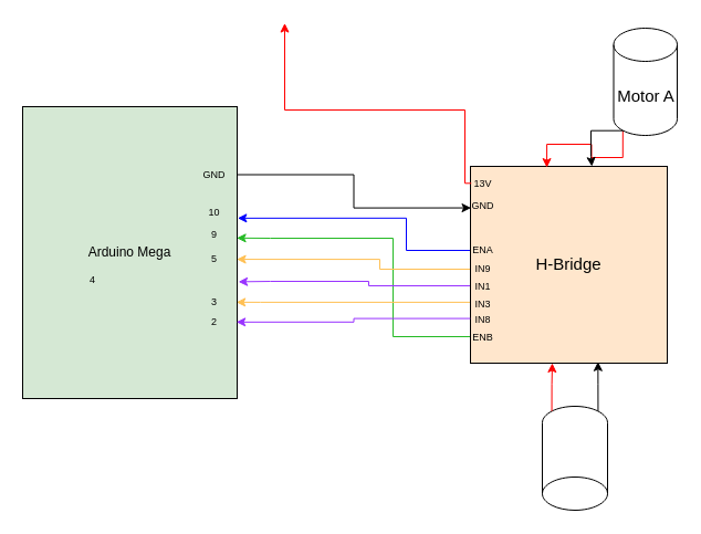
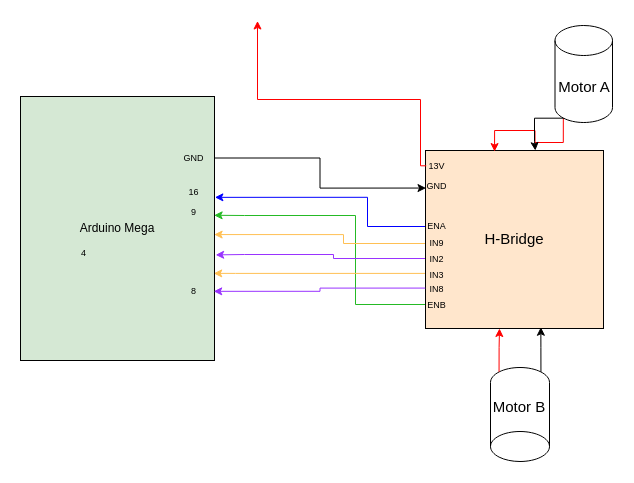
  <mxCell id="0" />
  <mxCell id="1" parent="0" />
  <mxCell id="2" style="edgeStyle=orthogonalEdgeStyle;rounded=0;orthogonalLoop=1;jettySize=auto;html=1;strokeColor=#25BA25;fillColor=#FF0000;entryX=0.998;entryY=0.45;entryDx=0;entryDy=0;entryPerimeter=0;" edge="1" parent="1" source="7" target="17"><mxGeometry relative="1" as="geometry"><mxPoint x="243" y="200" as="targetPoint" /><Array as="points"><mxPoint x="355" y="304" /><mxPoint x="355" y="215" /><mxPoint x="244" y="215" /></Array></mxGeometry></mxCell>
  <mxCell id="3" style="edgeStyle=orthogonalEdgeStyle;rounded=0;orthogonalLoop=1;jettySize=auto;html=1;strokeColor=#FFC054;fillColor=#FF0000;entryX=0.998;entryY=0.523;entryDx=0;entryDy=0;entryPerimeter=0;" edge="1" parent="1" source="7" target="17"><mxGeometry relative="1" as="geometry"><mxPoint x="236" y="223" as="targetPoint" /><Array as="points"><mxPoint x="343" y="243" /><mxPoint x="343" y="234" /></Array></mxGeometry></mxCell>
  <mxCell id="4" style="edgeStyle=orthogonalEdgeStyle;rounded=0;orthogonalLoop=1;jettySize=auto;html=1;strokeColor=#9933FF;fillColor=#FF0000;entryX=1.006;entryY=0.6;entryDx=0;entryDy=0;entryPerimeter=0;" edge="1" parent="1" source="7" target="17"><mxGeometry relative="1" as="geometry"><mxPoint x="219" y="239" as="targetPoint" /><Array as="points"><mxPoint x="333" y="258" /><mxPoint x="333" y="254" /><mxPoint x="244" y="254" /></Array></mxGeometry></mxCell>
  <mxCell id="5" style="edgeStyle=orthogonalEdgeStyle;rounded=0;orthogonalLoop=1;jettySize=auto;html=1;strokeColor=#FFC054;fillColor=#FF0000;entryX=0.996;entryY=0.67;entryDx=0;entryDy=0;entryPerimeter=0;" edge="1" parent="1" source="7" target="17"><mxGeometry relative="1" as="geometry"><mxPoint x="235" y="267" as="targetPoint" /><Array as="points"><mxPoint x="235" y="272" /></Array></mxGeometry></mxCell>
  <mxCell id="6" style="edgeStyle=orthogonalEdgeStyle;rounded=0;orthogonalLoop=1;jettySize=auto;html=1;entryX=1.002;entryY=0.382;entryDx=0;entryDy=0;entryPerimeter=0;strokeColor=#0000FF;fillColor=#FF0000;exitX=0.003;exitY=0.218;exitDx=0;exitDy=0;exitPerimeter=0;" edge="1" parent="1" source="7" target="17"><mxGeometry relative="1" as="geometry"><Array as="points"><mxPoint x="426" y="226" /><mxPoint x="367" y="226" /><mxPoint x="367" y="197" /></Array></mxGeometry></mxCell>
  <mxCell id="7" value="&lt;font style=&quot;font-size: 15px&quot;&gt;H-Bridge&lt;/font&gt;" style="whiteSpace=wrap;html=1;aspect=fixed;fontSize=17;fillColor=#ffe6cc;" vertex="1" parent="1"><mxGeometry x="425" y="150" width="178" height="178" as="geometry" /></mxCell>
  <mxCell id="8" style="edgeStyle=orthogonalEdgeStyle;rounded=0;orthogonalLoop=1;jettySize=auto;html=1;exitX=0.145;exitY=1;exitDx=0;exitDy=-4.35;exitPerimeter=0;entryX=0.388;entryY=0.006;entryDx=0;entryDy=0;fontSize=15;strokeColor=#FF0000;fillColor=#FF0000;entryPerimeter=0;" edge="1" parent="1" source="10" target="7"><mxGeometry relative="1" as="geometry" /></mxCell>
  <mxCell id="9" style="edgeStyle=orthogonalEdgeStyle;rounded=0;orthogonalLoop=1;jettySize=auto;html=1;exitX=0.855;exitY=1;exitDx=0;exitDy=-4.35;exitPerimeter=0;fontSize=15;strokeColor=#000000;fillColor=#000000;entryX=0.617;entryY=0;entryDx=0;entryDy=0;entryPerimeter=0;" edge="1" parent="1" source="10" target="7"><mxGeometry relative="1" as="geometry"><Array as="points"><mxPoint x="534" y="118" /><mxPoint x="534" y="141" /><mxPoint x="535" y="141" /></Array></mxGeometry></mxCell>
  <mxCell id="10" value="Motor A" style="shape=cylinder3;whiteSpace=wrap;html=1;boundedLbl=1;backgroundOutline=1;size=15;fontSize=15;" vertex="1" parent="1"><mxGeometry x="554.5" y="25" width="57.5" height="97" as="geometry" /></mxCell>
  <mxCell id="11" value="" style="group" vertex="1" connectable="0" parent="1"><mxGeometry x="490" y="367" width="60" height="94" as="geometry" /></mxCell>
  <mxCell id="12" value="" style="shape=cylinder3;whiteSpace=wrap;html=1;boundedLbl=1;backgroundOutline=1;size=15;fontSize=15;rotation=-180;" vertex="1" parent="11"><mxGeometry width="59.0" height="94.0" as="geometry" /></mxCell>
+ <mxCell id="13" value="Motor B" style="text;html=1;strokeColor=none;fillColor=none;align=center;verticalAlign=middle;whiteSpace=wrap;rounded=0;fontSize=15;" vertex="1" parent="11"><mxGeometry x="-1.0" y="28.271" width="60" height="21.203" as="geometry" /></mxCell>
  <mxCell id="14" style="edgeStyle=orthogonalEdgeStyle;rounded=0;orthogonalLoop=1;jettySize=auto;html=1;exitX=0.855;exitY=1;exitDx=0;exitDy=-4.35;exitPerimeter=0;fontSize=15;strokeColor=#FF0000;fillColor=#FF0000;" edge="1" parent="1" source="12"><mxGeometry relative="1" as="geometry"><mxPoint x="499" y="328" as="targetPoint" /></mxGeometry></mxCell>
  <mxCell id="15" style="edgeStyle=orthogonalEdgeStyle;rounded=0;orthogonalLoop=1;jettySize=auto;html=1;fontSize=15;strokeColor=#000000;fillColor=#000000;exitX=0.145;exitY=1;exitDx=0;exitDy=-4.35;exitPerimeter=0;entryX=0.648;entryY=0.993;entryDx=0;entryDy=0;entryPerimeter=0;" edge="1" parent="1" source="12" target="7"><mxGeometry relative="1" as="geometry"><mxPoint x="540" y="329" as="targetPoint" /></mxGeometry></mxCell>
  <mxCell id="16" style="edgeStyle=orthogonalEdgeStyle;rounded=0;orthogonalLoop=1;jettySize=auto;html=1;entryX=0.003;entryY=0.211;entryDx=0;entryDy=0;entryPerimeter=0;fontSize=9;strokeColor=#000000;fillColor=#FF0000;exitX=0.998;exitY=0.233;exitDx=0;exitDy=0;exitPerimeter=0;" edge="1" parent="1" source="17" target="7"><mxGeometry relative="1" as="geometry" /></mxCell>
  <mxCell id="17" value="Arduino Mega" style="rounded=0;whiteSpace=wrap;html=1;fillColor=#d5e8d4;" vertex="1" parent="1"><mxGeometry x="20" y="96" width="194" height="264" as="geometry" /></mxCell>
  <mxCell id="18" value="&lt;font style=&quot;font-size: 9px&quot;&gt;ENA&lt;/font&gt;" style="text;html=1;strokeColor=none;fillColor=none;align=center;verticalAlign=middle;whiteSpace=wrap;rounded=0;" vertex="1" parent="1"><mxGeometry x="420" y="218" width="33" height="14" as="geometry" /></mxCell>
  <mxCell id="19" style="edgeStyle=orthogonalEdgeStyle;rounded=0;orthogonalLoop=1;jettySize=auto;html=1;entryX=0.996;entryY=0.738;entryDx=0;entryDy=0;entryPerimeter=0;fontSize=9;strokeColor=#9933FF;fillColor=#FF0000;exitX=-0.001;exitY=0.773;exitDx=0;exitDy=0;exitPerimeter=0;" edge="1" parent="1" source="7" target="17"><mxGeometry relative="1" as="geometry" /></mxCell>
  <mxCell id="20" style="edgeStyle=orthogonalEdgeStyle;rounded=0;orthogonalLoop=1;jettySize=auto;html=1;fontSize=9;strokeColor=#FF0000;fillColor=#FF0000;exitX=0.004;exitY=0.086;exitDx=0;exitDy=0;exitPerimeter=0;" edge="1" parent="1" source="7"><mxGeometry relative="1" as="geometry"><mxPoint x="257" y="20.5" as="targetPoint" /><Array as="points"><mxPoint x="420" y="165" /><mxPoint x="420" y="99" /><mxPoint x="257" y="99" /></Array></mxGeometry></mxCell>
  <mxCell id="21" value="&lt;font style=&quot;font-size: 9px&quot;&gt;IN9&lt;/font&gt;" style="text;html=1;strokeColor=none;fillColor=none;align=center;verticalAlign=middle;whiteSpace=wrap;rounded=0;" vertex="1" parent="1"><mxGeometry x="420" y="235" width="33" height="14" as="geometry" /></mxCell>
- <mxCell id="22" value="&lt;font style=&quot;font-size: 9px&quot;&gt;IN1&lt;/font&gt;" style="text;html=1;strokeColor=none;fillColor=none;align=center;verticalAlign=middle;whiteSpace=wrap;rounded=0;" vertex="1" parent="1"><mxGeometry x="420" y="251" width="33" height="14" as="geometry" /></mxCell>
+ <mxCell id="22" value="&lt;font style=&quot;font-size: 9px&quot;&gt;IN2&lt;/font&gt;" style="text;html=1;strokeColor=none;fillColor=none;align=center;verticalAlign=middle;whiteSpace=wrap;rounded=0;" vertex="1" parent="1"><mxGeometry x="420" y="251" width="33" height="14" as="geometry" /></mxCell>
  <mxCell id="23" value="&lt;font style=&quot;font-size: 9px&quot;&gt;IN3&lt;/font&gt;" style="text;html=1;strokeColor=none;fillColor=none;align=center;verticalAlign=middle;whiteSpace=wrap;rounded=0;" vertex="1" parent="1"><mxGeometry x="420" y="267" width="33" height="14" as="geometry" /></mxCell>
  <mxCell id="24" value="&lt;font style=&quot;font-size: 9px&quot;&gt;IN8&lt;/font&gt;" style="text;html=1;strokeColor=none;fillColor=none;align=center;verticalAlign=middle;whiteSpace=wrap;rounded=0;" vertex="1" parent="1"><mxGeometry x="420" y="281" width="33" height="14" as="geometry" /></mxCell>
  <mxCell id="25" value="&lt;font style=&quot;font-size: 9px&quot;&gt;ENB&lt;/font&gt;" style="text;html=1;strokeColor=none;fillColor=none;align=center;verticalAlign=middle;whiteSpace=wrap;rounded=0;" vertex="1" parent="1"><mxGeometry x="420" y="297" width="33" height="14" as="geometry" /></mxCell>
- <mxCell id="26" value="&lt;font style=&quot;font-size: 9px&quot;&gt;10&lt;/font&gt;" style="text;html=1;strokeColor=none;fillColor=none;align=center;verticalAlign=middle;whiteSpace=wrap;rounded=0;" vertex="1" parent="1"><mxGeometry x="177" y="184" width="33" height="14" as="geometry" /></mxCell>
+ <mxCell id="26" value="&lt;font style=&quot;font-size: 9px&quot;&gt;16&lt;/font&gt;" style="text;html=1;strokeColor=none;fillColor=none;align=center;verticalAlign=middle;whiteSpace=wrap;rounded=0;" vertex="1" parent="1"><mxGeometry x="177" y="184" width="33" height="14" as="geometry" /></mxCell>
  <mxCell id="27" value="&lt;font style=&quot;font-size: 9px&quot;&gt;9&lt;br&gt;&lt;/font&gt;" style="text;html=1;strokeColor=none;fillColor=none;align=center;verticalAlign=middle;whiteSpace=wrap;rounded=0;" vertex="1" parent="1"><mxGeometry x="177" y="204" width="33" height="14" as="geometry" /></mxCell>
- <mxCell id="28" value="&lt;font style=&quot;font-size: 9px&quot;&gt;5&lt;/font&gt;" style="text;html=1;strokeColor=none;fillColor=none;align=center;verticalAlign=middle;whiteSpace=wrap;rounded=0;" vertex="1" parent="1"><mxGeometry x="177" y="226" width="33" height="14" as="geometry" /></mxCell>
  <mxCell id="29" value="&lt;font style=&quot;font-size: 9px&quot;&gt;4&lt;/font&gt;" style="text;html=1;strokeColor=none;fillColor=none;align=center;verticalAlign=middle;whiteSpace=wrap;rounded=0;" vertex="1" parent="1"><mxGeometry x="67" y="245" width="33" height="14" as="geometry" /></mxCell>
- <mxCell id="30" value="&lt;font style=&quot;font-size: 9px&quot;&gt;3&lt;/font&gt;" style="text;html=1;strokeColor=none;fillColor=none;align=center;verticalAlign=middle;whiteSpace=wrap;rounded=0;" vertex="1" parent="1"><mxGeometry x="177" y="265" width="33" height="14" as="geometry" /></mxCell>
- <mxCell id="31" value="&lt;font style=&quot;font-size: 9px&quot;&gt;2&lt;/font&gt;" style="text;html=1;strokeColor=none;fillColor=none;align=center;verticalAlign=middle;whiteSpace=wrap;rounded=0;" vertex="1" parent="1"><mxGeometry x="177" y="283" width="33" height="14" as="geometry" /></mxCell>
+ <mxCell id="31" value="&lt;font style=&quot;font-size: 9px&quot;&gt;8&lt;/font&gt;" style="text;html=1;strokeColor=none;fillColor=none;align=center;verticalAlign=middle;whiteSpace=wrap;rounded=0;" vertex="1" parent="1"><mxGeometry x="177" y="283" width="33" height="14" as="geometry" /></mxCell>
  <mxCell id="32" value="&lt;font style=&quot;font-size: 9px&quot;&gt;GND&lt;/font&gt;" style="text;html=1;strokeColor=none;fillColor=none;align=center;verticalAlign=middle;whiteSpace=wrap;rounded=0;" vertex="1" parent="1"><mxGeometry x="177" y="150" width="33" height="14" as="geometry" /></mxCell>
  <mxCell id="33" value="&lt;font style=&quot;font-size: 9px&quot;&gt;13V&lt;/font&gt;" style="text;html=1;strokeColor=none;fillColor=none;align=center;verticalAlign=middle;whiteSpace=wrap;rounded=0;" vertex="1" parent="1"><mxGeometry x="420" y="158" width="33" height="14" as="geometry" /></mxCell>
  <mxCell id="34" value="&lt;font style=&quot;font-size: 9px&quot;&gt;GND&lt;/font&gt;" style="text;html=1;strokeColor=none;fillColor=none;align=center;verticalAlign=middle;whiteSpace=wrap;rounded=0;" vertex="1" parent="1"><mxGeometry x="420" y="178" width="33" height="14" as="geometry" /></mxCell>
